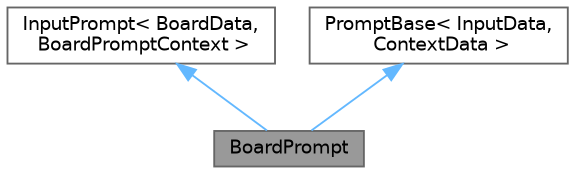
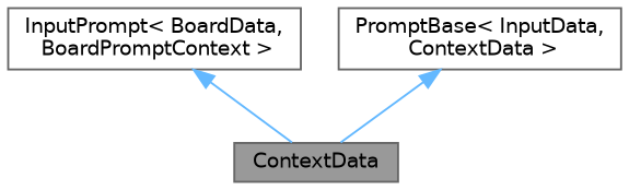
  digraph {
    node [color=gray40 fillcolor=white fontname=Helvetica fontsize=10 shape=box style=filled]
    edge [color=steelblue1 dir=back fontname=Helvetica fontsize=10 labelfontname=Helvetica labelfontsize=10 style=solid]
-   n1 [fillcolor=grey60 fontcolor=black height=0.2 label=BoardPrompt width=0.4]
+   n1 [fillcolor=grey60 fontcolor=black height=0.2 label=ContextData width=0.4]
    n2 [height=0.2 label="InputPrompt\< BoardData,\l BoardPromptContext \>" width=0.4]
    n3 [height=0.2 label="PromptBase\< InputData,\l ContextData \>" width=0.4]
    n2 -> n1
    n3 -> n1
  }
